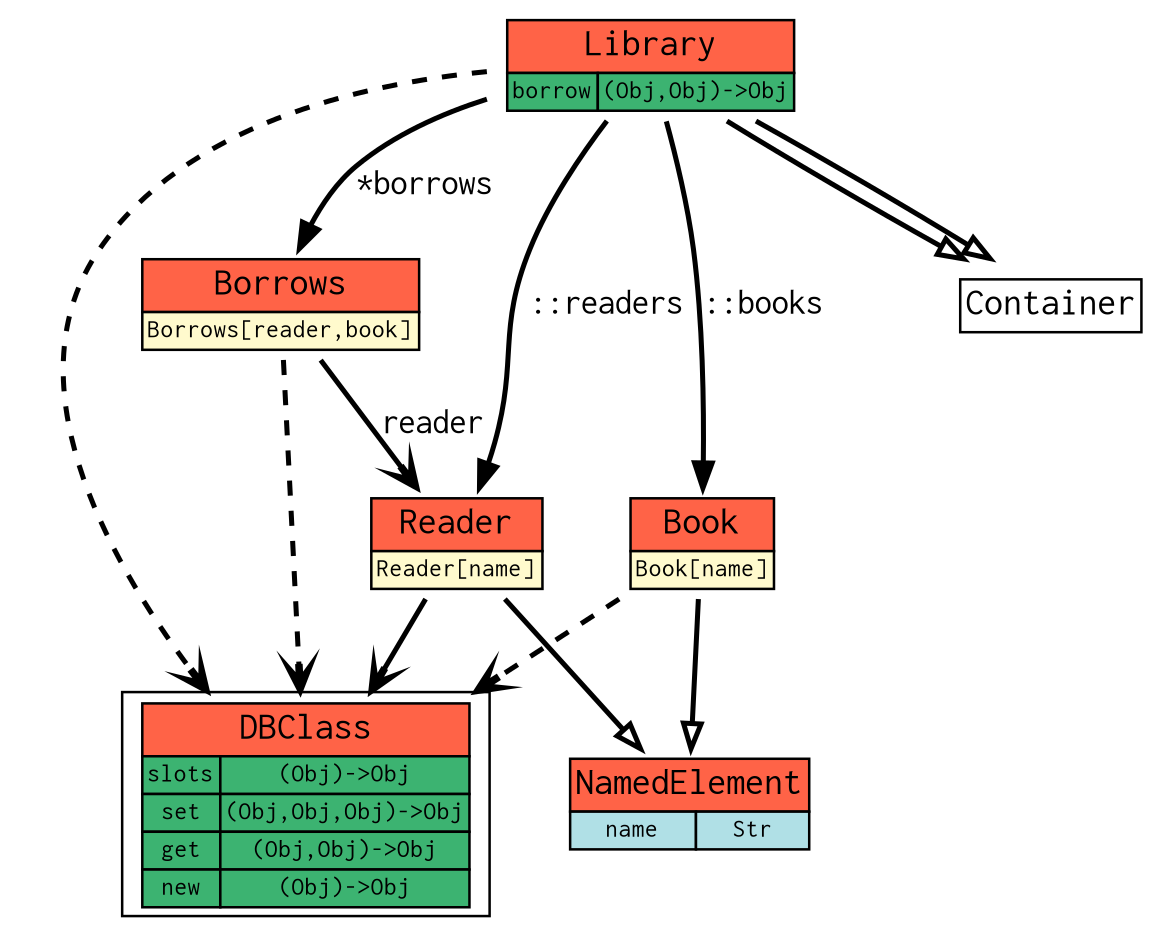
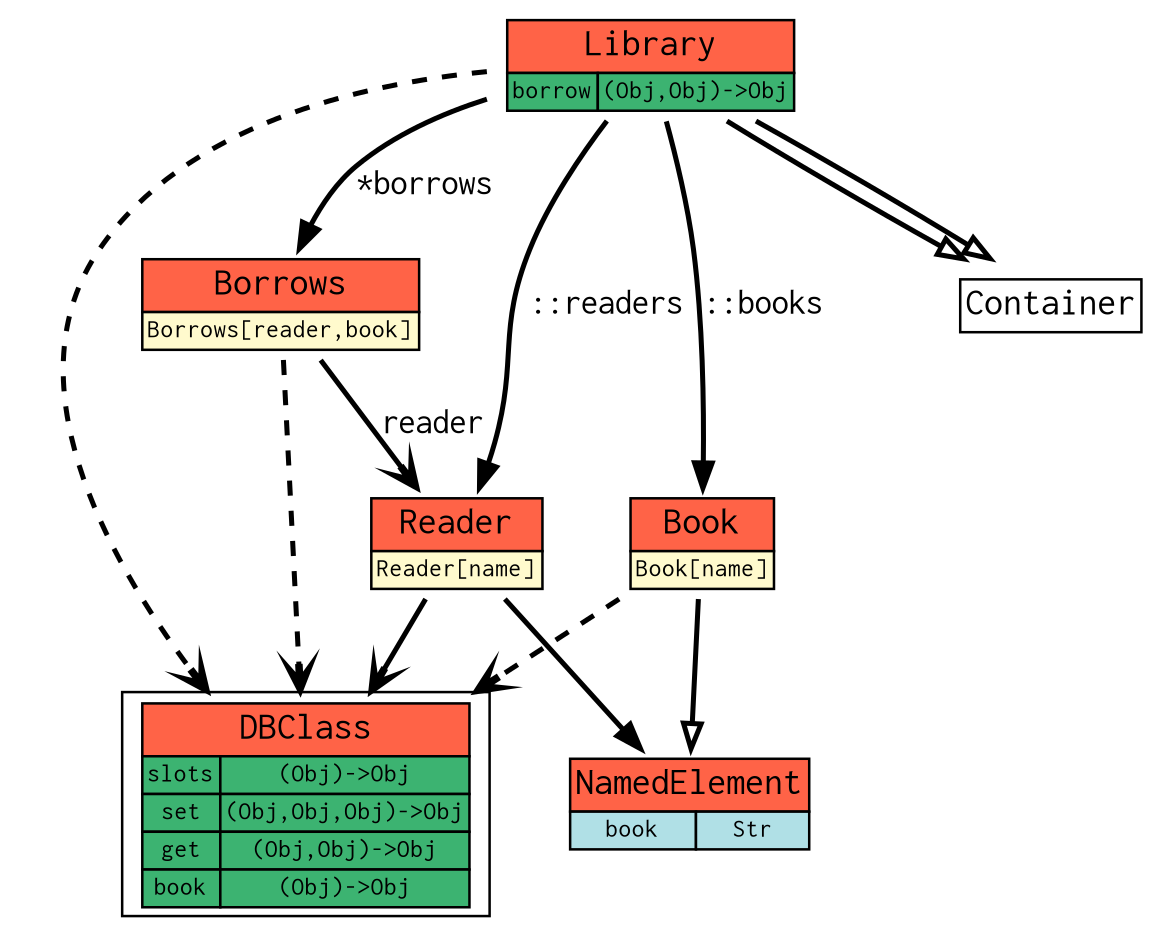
  digraph {
    fontname="Roboto Condensed"
    rankdir=TB
    node [fontname="Roboto Condensed" shape=none]
    edge [arrowhead=vee fontname="Roboto Condensed" penwidth=2]
    n1 [label=<<table BORDER="0" CELLBORDER="1" CELLSPACING="0" CELLPADDING="1"><tr><td bgcolor="tomato" colspan="2"><font face="INCONSOLATA" point-size="15">Library</font></td></tr><tr> <td bgcolor="mediumseagreen"><font point-size="10" face="INCONSOLATA">borrow</font></td><td bgcolor="mediumseagreen"><font point-size="10" face="INCONSOLATA">(Obj,Obj)-&gt;Obj</font></td></tr></table>>]
-   n2 [label=<<table BORDER="0" CELLBORDER="1" CELLSPACING="0" CELLPADDING="1"><tr><td bgcolor="tomato" colspan="2"><font face="INCONSOLATA" point-size="15">DBClass</font></td></tr><tr> <td bgcolor="mediumseagreen"><font point-size="10" face="INCONSOLATA">slots</font></td><td bgcolor="mediumseagreen"><font point-size="10" face="INCONSOLATA">(Obj)-&gt;Obj</font></td></tr><tr> <td bgcolor="mediumseagreen"><font point-size="10" face="INCONSOLATA">set</font></td><td bgcolor="mediumseagreen"><font point-size="10" face="INCONSOLATA">(Obj,Obj,Obj)-&gt;Obj</font></td></tr><tr> <td bgcolor="mediumseagreen"><font point-size="10" face="INCONSOLATA">get</font></td><td bgcolor="mediumseagreen"><font point-size="10" face="INCONSOLATA">(Obj,Obj)-&gt;Obj</font></td></tr><tr> <td bgcolor="mediumseagreen"><font point-size="10" face="INCONSOLATA">new</font></td><td bgcolor="mediumseagreen"><font point-size="10" face="INCONSOLATA">(Obj)-&gt;Obj</font></td></tr></table>> shape=box]
+   n2 [label=<<table BORDER="0" CELLBORDER="1" CELLSPACING="0" CELLPADDING="1"><tr><td bgcolor="tomato" colspan="2"><font face="INCONSOLATA" point-size="15">DBClass</font></td></tr><tr> <td bgcolor="mediumseagreen"><font point-size="10" face="INCONSOLATA">slots</font></td><td bgcolor="mediumseagreen"><font point-size="10" face="INCONSOLATA">(Obj)-&gt;Obj</font></td></tr><tr> <td bgcolor="mediumseagreen"><font point-size="10" face="INCONSOLATA">set</font></td><td bgcolor="mediumseagreen"><font point-size="10" face="INCONSOLATA">(Obj,Obj,Obj)-&gt;Obj</font></td></tr><tr> <td bgcolor="mediumseagreen"><font point-size="10" face="INCONSOLATA">get</font></td><td bgcolor="mediumseagreen"><font point-size="10" face="INCONSOLATA">(Obj,Obj)-&gt;Obj</font></td></tr><tr> <td bgcolor="mediumseagreen"><font point-size="10" face="INCONSOLATA">book</font></td><td bgcolor="mediumseagreen"><font point-size="10" face="INCONSOLATA">(Obj)-&gt;Obj</font></td></tr></table>> shape=box]
    n3 [label=<<table BORDER="0" CELLBORDER="1" CELLSPACING="0" CELLPADDING="1"><tr><td bgcolor="tomato" colspan="2"><font face="INCONSOLATA" point-size="15">Book</font></td></tr><tr> <td colspan="2" bgcolor="LemonChiffon"><font point-size="10" face="INCONSOLATA">Book[name]</font></td></tr></table>>]
    n4 [label=<<table BORDER="0" CELLBORDER="1" CELLSPACING="0" CELLPADDING="1"><tr><td bgcolor="white" colspan="2"><font face="INCONSOLATA" point-size="15">Container</font></td></tr></table>>]
    n5 [label=<<table BORDER="0" CELLBORDER="1" CELLSPACING="0" CELLPADDING="1"><tr><td bgcolor="tomato" colspan="2"><font face="INCONSOLATA" point-size="15">Reader</font></td></tr><tr> <td colspan="2" bgcolor="LemonChiffon"><font point-size="10" face="INCONSOLATA">Reader[name]</font></td></tr></table>>]
    n6 [label=<<table BORDER="0" CELLBORDER="1" CELLSPACING="0" CELLPADDING="1"><tr><td bgcolor="tomato" colspan="2"><font face="INCONSOLATA" point-size="15">Borrows</font></td></tr><tr> <td colspan="2" bgcolor="LemonChiffon"><font point-size="10" face="INCONSOLATA">Borrows[reader,book]</font></td></tr></table>>]
-   n7 [label=<<table BORDER="0" CELLBORDER="1" CELLSPACING="0" CELLPADDING="1"><tr><td bgcolor="tomato" colspan="2"><font face="INCONSOLATA" point-size="15">NamedElement</font></td></tr><tr> <td bgcolor="powderblue"><font point-size="10" face="INCONSOLATA">name</font></td><td bgcolor="powderblue"><font point-size="10" face="INCONSOLATA">Str</font></td></tr></table>>]
+   n7 [label=<<table BORDER="0" CELLBORDER="1" CELLSPACING="0" CELLPADDING="1"><tr><td bgcolor="tomato" colspan="2"><font face="INCONSOLATA" point-size="15">NamedElement</font></td></tr><tr> <td bgcolor="powderblue"><font point-size="10" face="INCONSOLATA">book</font></td><td bgcolor="powderblue"><font point-size="10" face="INCONSOLATA">Str</font></td></tr></table>>]
    n1 -> n2 [style=dashed]
    n1 -> n3 [label=<<font face="INCONSOLATA">::books</font>> arrowhead=""]
    n1 -> n4 [arrowhead=empty]
    n1 -> n4 [arrowhead=empty]
    n1 -> n5 [label=<<font face="INCONSOLATA">::readers</font>> arrowhead=""]
    n1 -> n6 [label=<<font face="INCONSOLATA">*borrows</font>> arrowhead=""]
    n3 -> n2 [style=dashed]
    n3 -> n7 [arrowhead=empty]
    n5 -> n2 [style=solid]
-   n5 -> n7 [arrowhead=empty]
+   n5 -> n7 [arrowhead=normal]
    n6 -> n2 [style=dashed]
    n6 -> n5 [label=<<font face="INCONSOLATA">reader</font>>]
  }
